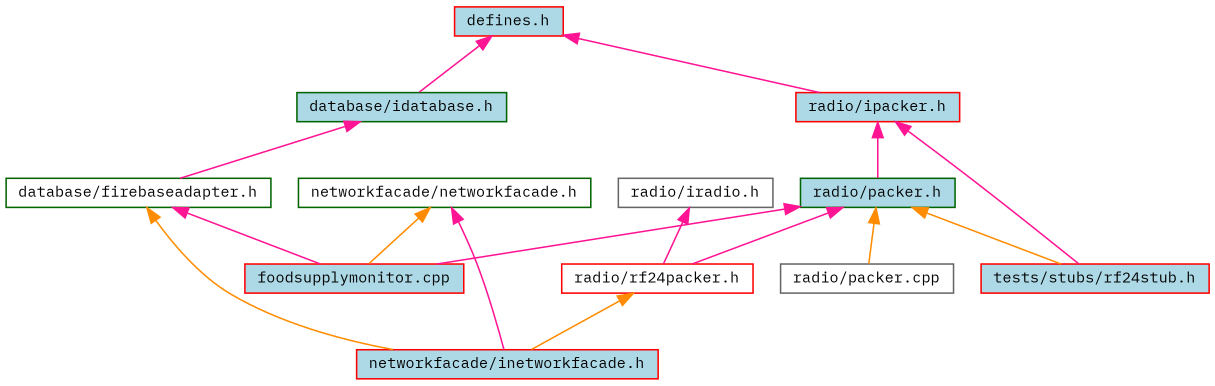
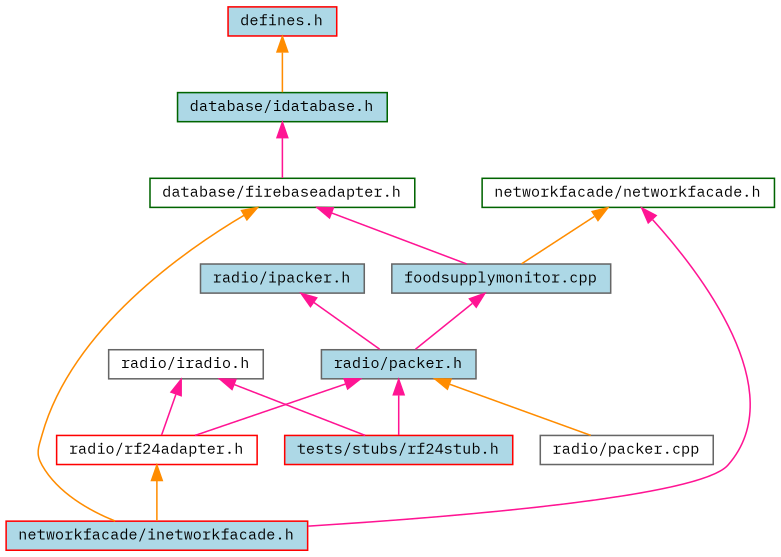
  digraph {
    fontname="IBM Plex Mono"
    node [color=red fillcolor=lightblue fontname="IBM Plex Mono" fontsize=10 shape=record style=filled]
    edge [color=deeppink dir=back fontname="IBM Plex Mono" fontsize=10 labelfontname=Helvetica labelfontsize=10 style=solid]
    n1 [fontcolor=black height=0.2 label="defines.h" width=0.4]
    n2 [color=darkgreen height=0.2 label="database/idatabase.h" width=0.4]
-   n3 [height=0.2 label="radio/ipacker.h" width=0.4]
+   n3 [color=gray40 height=0.2 label="radio/ipacker.h" width=0.4]
    n4 [color=darkgreen fillcolor=white height=0.2 label="database/firebaseadapter.h" width=0.4]
    n5 [color=gray40 fillcolor=white height=0.2 label="radio/iradio.h" width=0.4]
-   n6 [fillcolor=white height=0.2 label="radio/rf24packer.h" width=0.4]
+   n6 [fillcolor=white height=0.2 label="radio/rf24adapter.h" width=0.4]
    n7 [height=0.2 label="tests/stubs/rf24stub.h" width=0.4]
-   n8 [color=darkgreen height=0.2 label="radio/packer.h" width=0.4]
+   n8 [color=gray40 height=0.2 label="radio/packer.h" width=0.4]
    n9 [height=0.2 label="networkfacade/inetworkfacade.h" width=0.4]
-   n10 [height=0.2 label="foodsupplymonitor.cpp" width=0.4]
+   n10 [color=gray40 height=0.2 label="foodsupplymonitor.cpp" width=0.4]
    n11 [color=darkgreen fillcolor=white height=0.2 label="networkfacade/networkfacade.h" width=0.4]
    n12 [color=gray40 fillcolor=white height=0.2 label="radio/packer.cpp" width=0.4]
-   n1 -> n2
-   n1 -> n3
+   n1 -> n2 [color=darkorange]
    n2 -> n4
    n3 -> n8
    n4 -> n9 [color=darkorange]
    n4 -> n10
    n5 -> n6
-   n3 -> n7
+   n5 -> n7
    n6 -> n9 [color=darkorange]
    n8 -> n6
-   n8 -> n7 [color=darkorange]
-   n8 -> n10
+   n8 -> n7
+   n10 -> n8
    n8 -> n12 [color=darkorange]
    n11 -> n9
    n11 -> n10 [color=darkorange]
  }
